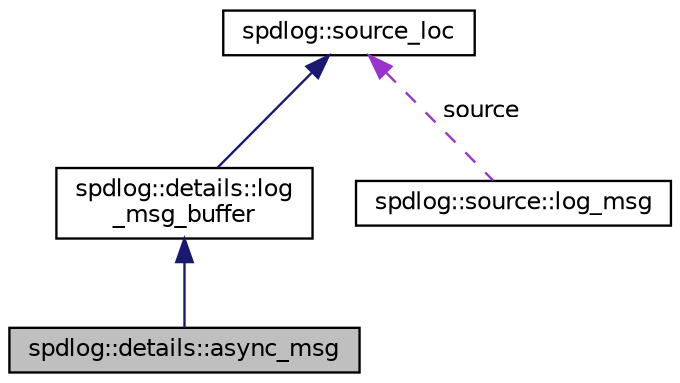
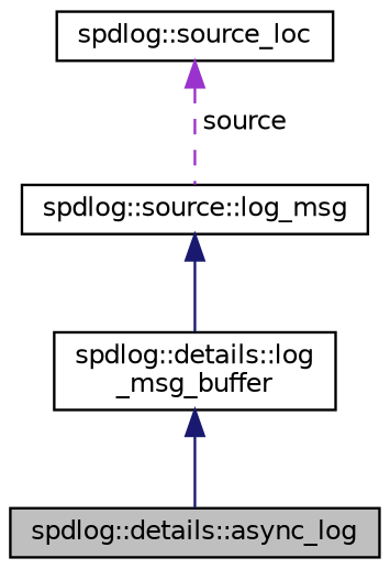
  digraph {
    node [color=black fillcolor=white fontname=Helvetica fontsize=10 shape=record style=filled]
    edge [color=midnightblue dir=back fontname=Helvetica fontsize=10 labelfontname=Helvetica labelfontsize=10 style=solid]
-   n1 [fillcolor=grey75 fontcolor=black height=0.2 label="spdlog::details::async_msg" width=0.4]
+   n1 [fillcolor=grey75 fontcolor=black height=0.2 label="spdlog::details::async_log" width=0.4]
    n2 [height=0.2 label="spdlog::details::log\l_msg_buffer" width=0.4]
    n3 [height=0.2 label="spdlog::source::log_msg" width=0.4]
    n4 [height=0.2 label="spdlog::source_loc" width=0.4]
    n2 -> n1
-   n4 -> n2
+   n3 -> n2
    n4 -> n3 [color=darkorchid3 label=" source" style=dashed]
  }
